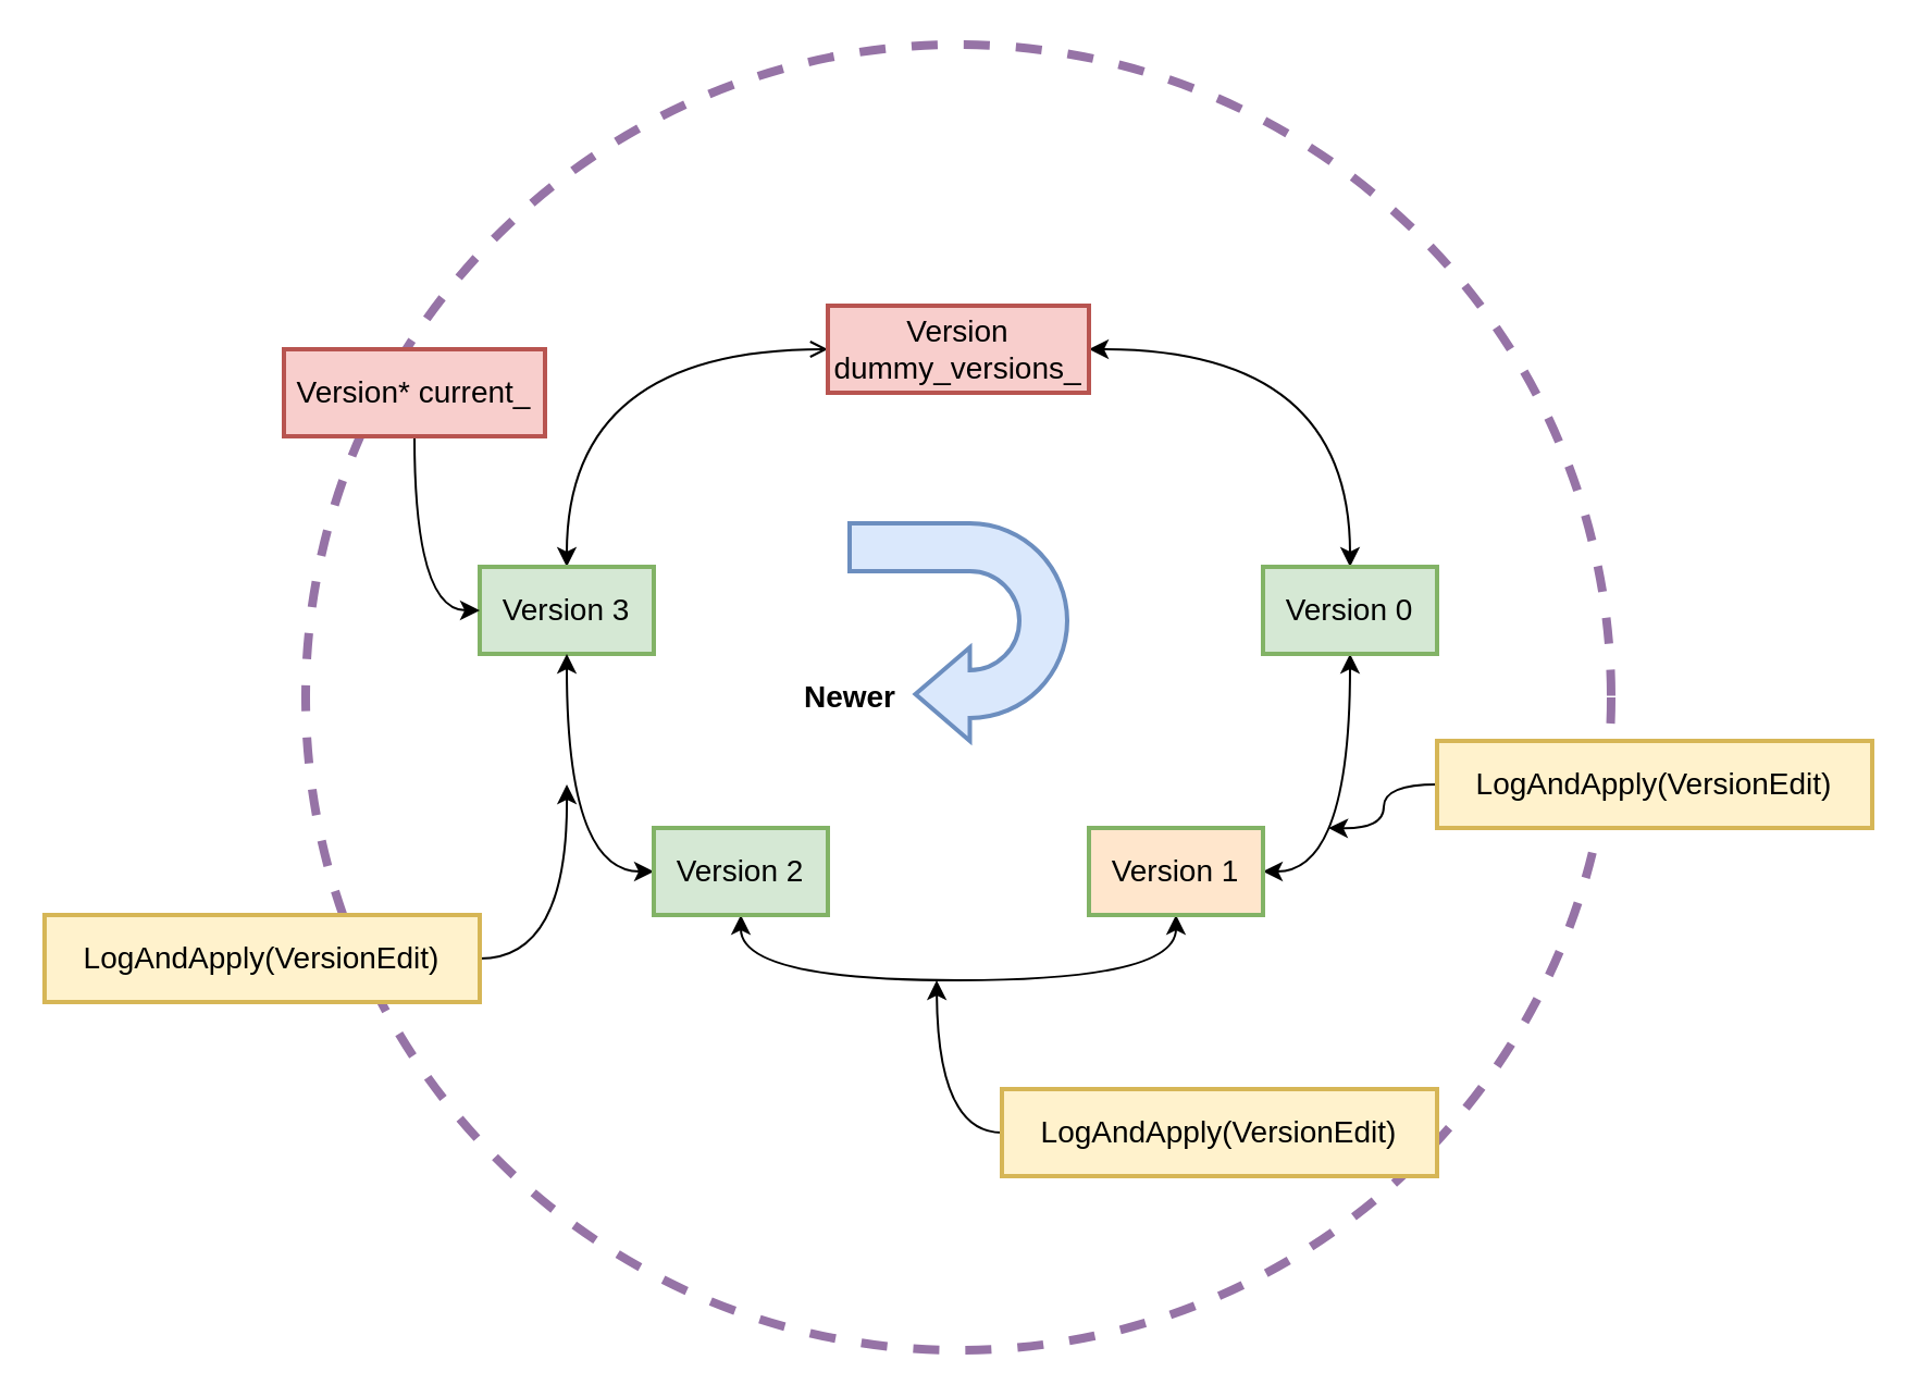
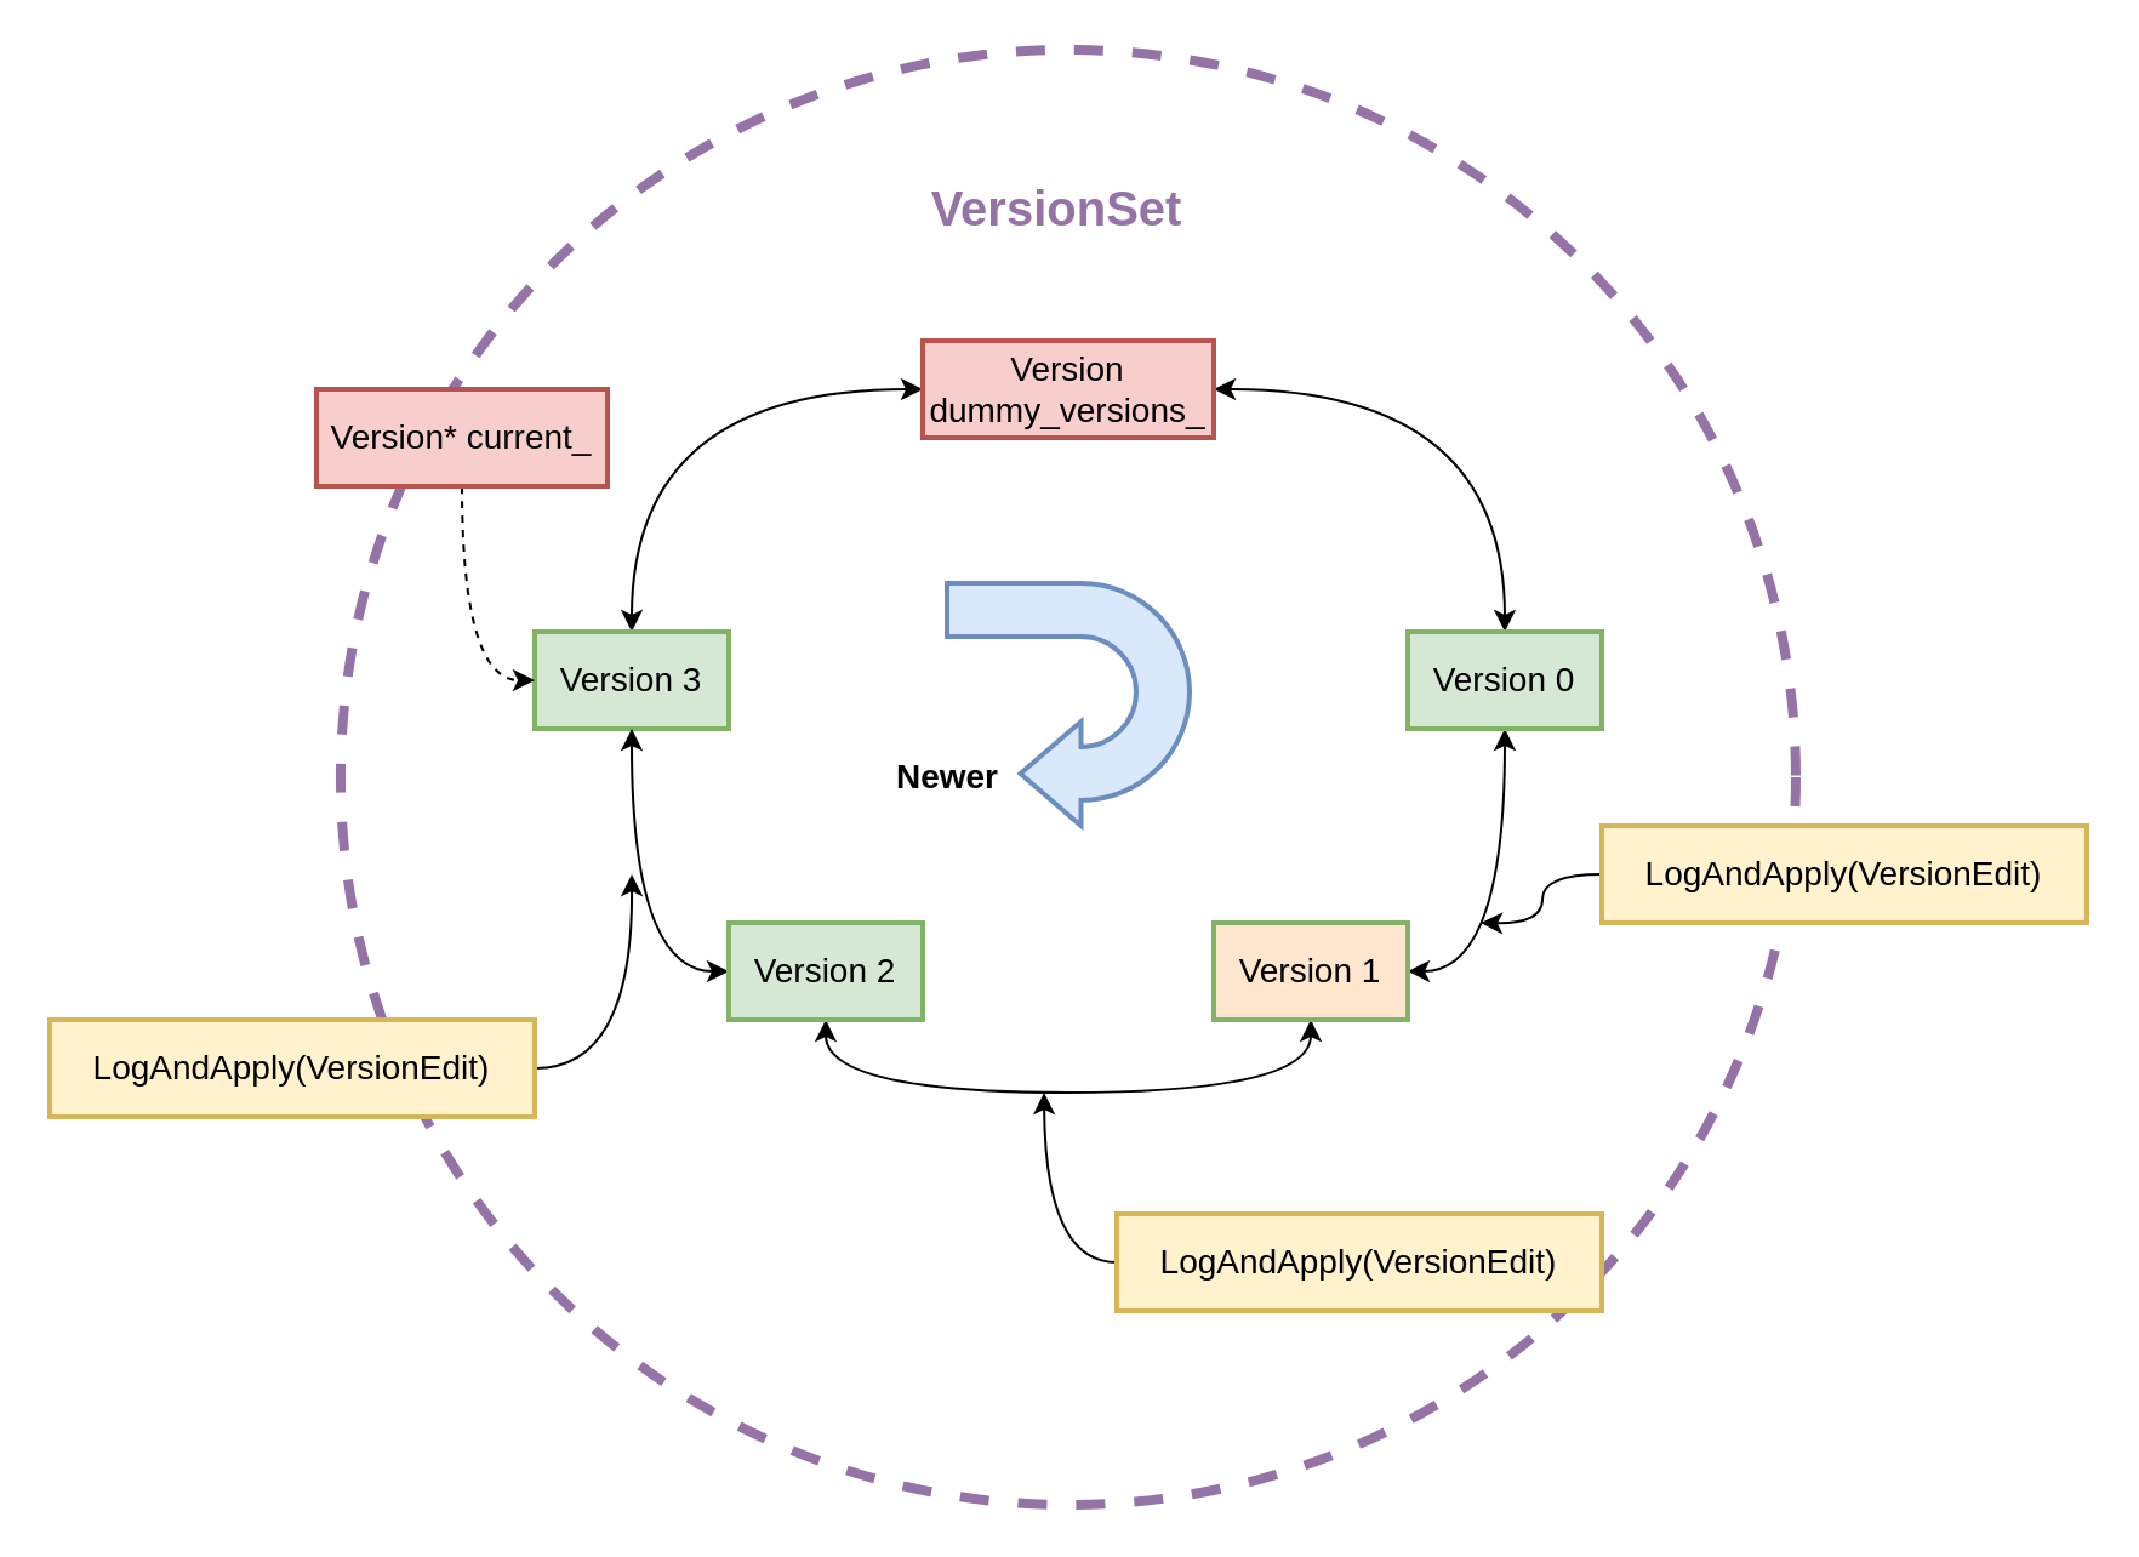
  <mxCell id="0" />
  <mxCell id="1" parent="0" />
  <mxCell id="2" value="" style="ellipse;whiteSpace=wrap;html=1;aspect=fixed;strokeWidth=4;fontSize=14;dashed=1;strokeColor=#9673a6;fillColor=none;" vertex="1" parent="1"><mxGeometry x="140" y="20" width="600" height="600" as="geometry" /></mxCell>
- <mxCell id="3" style="edgeStyle=orthogonalEdgeStyle;curved=1;rounded=0;orthogonalLoop=1;jettySize=auto;html=1;exitX=0.5;exitY=0;exitDx=0;exitDy=0;entryX=0;entryY=0.5;entryDx=0;entryDy=0;startArrow=classic;startFill=1;endArrow=open;endFill=1;fontSize=14;" edge="1" parent="1" source="4" target="6"><mxGeometry relative="1" as="geometry" /></mxCell>
+ <mxCell id="3" style="edgeStyle=orthogonalEdgeStyle;curved=1;rounded=0;orthogonalLoop=1;jettySize=auto;html=1;exitX=0.5;exitY=0;exitDx=0;exitDy=0;entryX=0;entryY=0.5;entryDx=0;entryDy=0;startArrow=classic;startFill=1;endArrow=classic;endFill=1;fontSize=14;" edge="1" parent="1" source="4" target="6"><mxGeometry relative="1" as="geometry" /></mxCell>
  <mxCell id="4" value="&lt;font style=&quot;font-size: 14px&quot;&gt;Version 3&lt;/font&gt;" style="rounded=0;whiteSpace=wrap;html=1;strokeWidth=2;fillColor=#d5e8d4;strokeColor=#82b366;fontSize=14;" vertex="1" parent="1"><mxGeometry x="220" y="260" width="80" height="40" as="geometry" /></mxCell>
  <mxCell id="5" style="edgeStyle=orthogonalEdgeStyle;curved=1;rounded=0;orthogonalLoop=1;jettySize=auto;html=1;exitX=1;exitY=0.5;exitDx=0;exitDy=0;startArrow=classic;startFill=1;endArrow=classic;endFill=1;fontSize=14;" edge="1" parent="1" source="6" target="8"><mxGeometry relative="1" as="geometry" /></mxCell>
  <mxCell id="6" value="&lt;font style=&quot;font-size: 14px&quot;&gt;Version dummy_versions_&lt;br style=&quot;font-size: 14px&quot;&gt;&lt;/font&gt;" style="rounded=0;whiteSpace=wrap;html=1;strokeWidth=2;fillColor=#f8cecc;strokeColor=#b85450;fontSize=14;" vertex="1" parent="1"><mxGeometry x="380" y="140" width="120" height="40" as="geometry" /></mxCell>
  <mxCell id="7" style="edgeStyle=orthogonalEdgeStyle;curved=1;rounded=0;orthogonalLoop=1;jettySize=auto;html=1;exitX=0.5;exitY=1;exitDx=0;exitDy=0;entryX=1;entryY=0.5;entryDx=0;entryDy=0;startArrow=classic;startFill=1;endArrow=classic;endFill=1;fontSize=14;" edge="1" parent="1" source="8" target="10"><mxGeometry relative="1" as="geometry" /></mxCell>
  <mxCell id="8" value="&lt;font style=&quot;font-size: 14px&quot;&gt;Version 0&lt;/font&gt;" style="rounded=0;whiteSpace=wrap;html=1;strokeWidth=2;fillColor=#d5e8d4;strokeColor=#82b366;fontSize=14;" vertex="1" parent="1"><mxGeometry x="580" y="260" width="80" height="40" as="geometry" /></mxCell>
  <mxCell id="9" style="edgeStyle=orthogonalEdgeStyle;curved=1;rounded=0;orthogonalLoop=1;jettySize=auto;html=1;exitX=0.5;exitY=1;exitDx=0;exitDy=0;entryX=0.5;entryY=1;entryDx=0;entryDy=0;startArrow=classic;startFill=1;endArrow=classic;endFill=1;fontSize=14;" edge="1" parent="1" source="10" target="12"><mxGeometry relative="1" as="geometry"><Array as="points"><mxPoint x="540" y="450" /><mxPoint x="340" y="450" /></Array></mxGeometry></mxCell>
  <mxCell id="10" value="&lt;font style=&quot;font-size: 14px&quot;&gt;Version 1&lt;/font&gt;" style="rounded=0;whiteSpace=wrap;html=1;strokeWidth=2;fillColor=#ffe6cc;strokeColor=#82b366;fontSize=14;" vertex="1" parent="1"><mxGeometry x="500" y="380" width="80" height="40" as="geometry" /></mxCell>
  <mxCell id="11" style="edgeStyle=orthogonalEdgeStyle;curved=1;rounded=0;orthogonalLoop=1;jettySize=auto;html=1;exitX=0;exitY=0.5;exitDx=0;exitDy=0;entryX=0.5;entryY=1;entryDx=0;entryDy=0;startArrow=classic;startFill=1;endArrow=classic;endFill=1;fontSize=14;" edge="1" parent="1" source="12" target="4"><mxGeometry relative="1" as="geometry" /></mxCell>
  <mxCell id="12" value="&lt;font style=&quot;font-size: 14px&quot;&gt;Version 2&lt;/font&gt;" style="rounded=0;whiteSpace=wrap;html=1;strokeWidth=2;fillColor=#d5e8d4;strokeColor=#82b366;fontSize=14;" vertex="1" parent="1"><mxGeometry x="300" y="380" width="80" height="40" as="geometry" /></mxCell>
- <mxCell id="13" style="edgeStyle=orthogonalEdgeStyle;curved=1;rounded=0;orthogonalLoop=1;jettySize=auto;html=1;exitX=0.5;exitY=1;exitDx=0;exitDy=0;entryX=0;entryY=0.5;entryDx=0;entryDy=0;startArrow=none;startFill=0;endArrow=classic;endFill=1;fontSize=14;" edge="1" parent="1" source="14" target="4"><mxGeometry relative="1" as="geometry" /></mxCell>
+ <mxCell id="13" style="edgeStyle=orthogonalEdgeStyle;curved=1;rounded=0;orthogonalLoop=1;jettySize=auto;html=1;exitX=0.5;exitY=1;exitDx=0;exitDy=0;entryX=0;entryY=0.5;entryDx=0;entryDy=0;startArrow=none;startFill=0;endArrow=classic;endFill=1;fontSize=14;dashed=1;" edge="1" parent="1" source="14" target="4"><mxGeometry relative="1" as="geometry" /></mxCell>
  <mxCell id="14" value="&lt;font style=&quot;font-size: 14px&quot;&gt;Version* current_&lt;br style=&quot;font-size: 14px&quot;&gt;&lt;/font&gt;" style="rounded=0;whiteSpace=wrap;html=1;strokeWidth=2;fillColor=#f8cecc;strokeColor=#b85450;fontSize=14;" vertex="1" parent="1"><mxGeometry x="130" y="160" width="120" height="40" as="geometry" /></mxCell>
  <mxCell id="15" style="edgeStyle=orthogonalEdgeStyle;curved=1;rounded=0;orthogonalLoop=1;jettySize=auto;html=1;exitX=0;exitY=0.5;exitDx=0;exitDy=0;startArrow=none;startFill=0;endArrow=classic;endFill=1;fontSize=14;" edge="1" parent="1" source="16"><mxGeometry relative="1" as="geometry"><mxPoint x="610" y="380" as="targetPoint" /></mxGeometry></mxCell>
  <mxCell id="16" value="&lt;font style=&quot;font-size: 14px&quot;&gt;LogAndApply(VersionEdit)&lt;br style=&quot;font-size: 14px&quot;&gt;&lt;/font&gt;" style="rounded=0;whiteSpace=wrap;html=1;strokeWidth=2;fillColor=#fff2cc;strokeColor=#d6b656;fontSize=14;" vertex="1" parent="1"><mxGeometry x="660" y="340" width="200" height="40" as="geometry" /></mxCell>
  <mxCell id="17" value="" style="html=1;shadow=0;dashed=0;align=center;verticalAlign=middle;shape=mxgraph.arrows2.uTurnArrow;dy=11;arrowHead=43;dx2=25;strokeWidth=2;fontSize=14;rotation=-180;fillColor=#dae8fc;strokeColor=#6c8ebf;" vertex="1" parent="1"><mxGeometry x="390" y="240" width="100" height="100" as="geometry" /></mxCell>
  <mxCell id="18" value="Newer" style="text;html=1;align=center;verticalAlign=middle;resizable=0;points=[];autosize=1;fontSize=14;fontStyle=1" vertex="1" parent="1"><mxGeometry x="360" y="310" width="60" height="20" as="geometry" /></mxCell>
  <mxCell id="19" style="edgeStyle=orthogonalEdgeStyle;curved=1;rounded=0;orthogonalLoop=1;jettySize=auto;html=1;exitX=0;exitY=0.5;exitDx=0;exitDy=0;startArrow=none;startFill=0;endArrow=classic;endFill=1;fontSize=14;" edge="1" parent="1" source="20"><mxGeometry relative="1" as="geometry"><mxPoint x="430" y="450" as="targetPoint" /></mxGeometry></mxCell>
  <mxCell id="20" value="&lt;font style=&quot;font-size: 14px&quot;&gt;LogAndApply(VersionEdit)&lt;br style=&quot;font-size: 14px&quot;&gt;&lt;/font&gt;" style="rounded=0;whiteSpace=wrap;html=1;strokeWidth=2;fillColor=#fff2cc;strokeColor=#d6b656;fontSize=14;" vertex="1" parent="1"><mxGeometry x="460" y="500" width="200" height="40" as="geometry" /></mxCell>
  <mxCell id="21" style="edgeStyle=orthogonalEdgeStyle;curved=1;rounded=0;orthogonalLoop=1;jettySize=auto;html=1;exitX=1;exitY=0.5;exitDx=0;exitDy=0;startArrow=none;startFill=0;endArrow=classic;endFill=1;fontSize=14;" edge="1" parent="1" source="22"><mxGeometry relative="1" as="geometry"><mxPoint x="260" y="360" as="targetPoint" /></mxGeometry></mxCell>
  <mxCell id="22" value="&lt;font style=&quot;font-size: 14px&quot;&gt;LogAndApply(VersionEdit)&lt;br style=&quot;font-size: 14px&quot;&gt;&lt;/font&gt;" style="rounded=0;whiteSpace=wrap;html=1;strokeWidth=2;fillColor=#fff2cc;strokeColor=#d6b656;fontSize=14;" vertex="1" parent="1"><mxGeometry x="20" y="420" width="200" height="40" as="geometry" /></mxCell>
+ <mxCell id="23" value="VersionSet" style="text;html=1;align=center;verticalAlign=middle;resizable=0;points=[];autosize=1;fontSize=20;fontStyle=1;fontColor=#9673a6;" vertex="1" parent="1"><mxGeometry x="375" y="70" width="120" height="30" as="geometry" /></mxCell>
